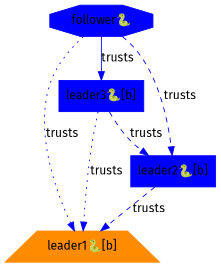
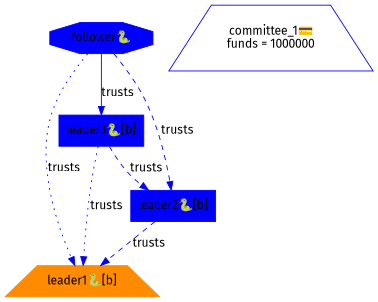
  digraph {
    fontname="Fira Sans"
    node [color=blue style=filled shape=trapezium fontname="Fira Sans"]
    edge [color=blue style=dashed fontname="Fira Sans"]
    "leader1🐍[b]" [color=darkorange]
    "leader3🐍[b]" [shape=box]
    "leader2🐍[b]" [shape=box]
    "follower🐍" [shape=octagon]
+   "committee_1💳\nfunds = 1000000" [style=""]
    subgraph sub_1 {
      "leader1🐍[b]"
      "leader3🐍[b]"
      "leader2🐍[b]"
      "follower🐍"
    }
    "leader3🐍[b]" -> "leader1🐍[b]" [label=trusts style=dotted]
    "leader3🐍[b]" -> "leader2🐍[b]" [label=trusts]
    "leader2🐍[b]" -> "leader1🐍[b]" [label=trusts]
    "follower🐍" -> "leader1🐍[b]" [label=trusts style=dotted]
    "follower🐍" -> "leader3🐍[b]" [label=trusts style=solid]
    "follower🐍" -> "leader2🐍[b]" [label=trusts]
  }
